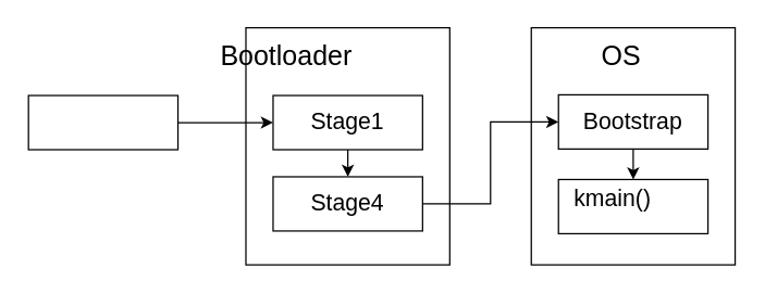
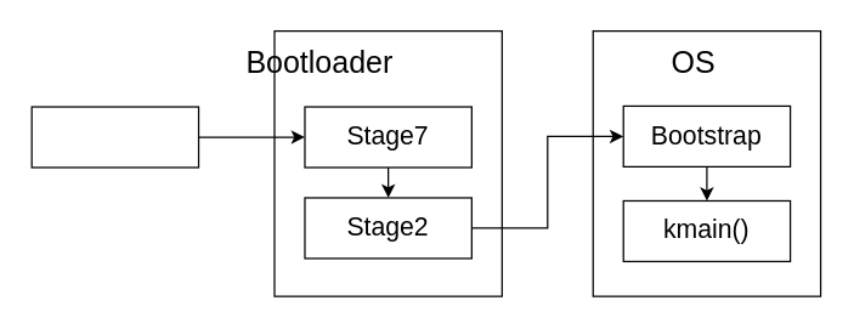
  <mxCell id="0" />
  <mxCell id="1" parent="0" />
  <mxCell id="2" value="" style="rounded=0;whiteSpace=wrap;html=1;" vertex="1" parent="1"><mxGeometry x="390" y="20" width="150" height="175" as="geometry" /></mxCell>
  <mxCell id="3" value="" style="rounded=0;whiteSpace=wrap;html=1;" vertex="1" parent="1"><mxGeometry x="180" y="20" width="150" height="175" as="geometry" /></mxCell>
  <mxCell id="4" style="edgeStyle=orthogonalEdgeStyle;rounded=0;orthogonalLoop=1;jettySize=auto;html=1;exitX=0.5;exitY=1;exitDx=0;exitDy=0;entryX=0.5;entryY=0;entryDx=0;entryDy=0;fontSize=17;" edge="1" parent="1" source="5" target="9"><mxGeometry relative="1" as="geometry" /></mxCell>
  <mxCell id="5" value="" style="rounded=0;whiteSpace=wrap;html=1;" vertex="1" parent="1"><mxGeometry x="200" y="70" width="110" height="40" as="geometry" /></mxCell>
  <mxCell id="6" value="&lt;div style=&quot;font-size: 20px;&quot;&gt;Bootloader&lt;/div&gt;" style="text;html=1;strokeColor=none;fillColor=none;align=center;verticalAlign=middle;whiteSpace=wrap;rounded=0;fontSize=20;" vertex="1" parent="1"><mxGeometry x="190" y="30" width="40" height="20" as="geometry" /></mxCell>
- <mxCell id="7" value="&lt;div style=&quot;font-size: 17px;&quot;&gt;Stage1&lt;/div&gt;" style="text;html=1;strokeColor=none;fillColor=none;align=center;verticalAlign=middle;whiteSpace=wrap;rounded=0;fontSize=17;" vertex="1" parent="1"><mxGeometry x="235" y="80" width="40" height="20" as="geometry" /></mxCell>
+ <mxCell id="7" value="&lt;div style=&quot;font-size: 17px;&quot;&gt;Stage7&lt;/div&gt;" style="text;html=1;strokeColor=none;fillColor=none;align=center;verticalAlign=middle;whiteSpace=wrap;rounded=0;fontSize=17;" vertex="1" parent="1"><mxGeometry x="235" y="80" width="40" height="20" as="geometry" /></mxCell>
  <mxCell id="8" style="edgeStyle=orthogonalEdgeStyle;rounded=0;orthogonalLoop=1;jettySize=auto;html=1;exitX=1;exitY=0.5;exitDx=0;exitDy=0;entryX=0;entryY=0.5;entryDx=0;entryDy=0;fontSize=17;" edge="1" parent="1" source="9" target="12"><mxGeometry relative="1" as="geometry" /></mxCell>
  <mxCell id="9" value="" style="rounded=0;whiteSpace=wrap;html=1;" vertex="1" parent="1"><mxGeometry x="200" y="130" width="110" height="40" as="geometry" /></mxCell>
- <mxCell id="10" value="&lt;div style=&quot;font-size: 17px&quot;&gt;Stage4&lt;/div&gt;" style="text;html=1;strokeColor=none;fillColor=none;align=center;verticalAlign=middle;whiteSpace=wrap;rounded=0;fontSize=17;" vertex="1" parent="1"><mxGeometry x="235" y="140" width="40" height="20" as="geometry" /></mxCell>
+ <mxCell id="10" value="&lt;div style=&quot;font-size: 17px&quot;&gt;Stage2&lt;/div&gt;" style="text;html=1;strokeColor=none;fillColor=none;align=center;verticalAlign=middle;whiteSpace=wrap;rounded=0;fontSize=17;" vertex="1" parent="1"><mxGeometry x="235" y="140" width="40" height="20" as="geometry" /></mxCell>
  <mxCell id="11" style="edgeStyle=orthogonalEdgeStyle;rounded=0;orthogonalLoop=1;jettySize=auto;html=1;exitX=0.5;exitY=1;exitDx=0;exitDy=0;entryX=0.5;entryY=0;entryDx=0;entryDy=0;fontSize=17;" edge="1" parent="1" source="12" target="17"><mxGeometry relative="1" as="geometry" /></mxCell>
  <mxCell id="12" value="" style="rounded=0;whiteSpace=wrap;html=1;" vertex="1" parent="1"><mxGeometry x="410" y="69.5" width="110" height="40" as="geometry" /></mxCell>
  <mxCell id="13" value="&lt;div&gt;Bootstrap&lt;br&gt;&lt;/div&gt;" style="text;html=1;strokeColor=none;fillColor=none;align=center;verticalAlign=middle;whiteSpace=wrap;rounded=0;fontSize=17;" vertex="1" parent="1"><mxGeometry x="445" y="79.5" width="40" height="20" as="geometry" /></mxCell>
  <mxCell id="14" value="" style="rounded=0;whiteSpace=wrap;html=1;" vertex="1" parent="1"><mxGeometry x="20" y="70" width="110" height="40" as="geometry" /></mxCell>
  <mxCell id="15" value="" style="endArrow=classic;html=1;fontSize=17;exitX=1;exitY=0.5;exitDx=0;exitDy=0;" edge="1" parent="1" source="14" target="5"><mxGeometry width="50" height="50" relative="1" as="geometry"><mxPoint x="130" y="235" as="sourcePoint" /><mxPoint x="180" y="185" as="targetPoint" /></mxGeometry></mxCell>
  <mxCell id="16" value="&lt;div&gt;OS&lt;/div&gt;" style="text;html=1;strokeColor=none;fillColor=none;align=left;verticalAlign=middle;whiteSpace=wrap;rounded=0;fontSize=20;" vertex="1" parent="1"><mxGeometry x="440" y="30" width="40" height="20" as="geometry" /></mxCell>
  <mxCell id="17" value="" style="rounded=0;whiteSpace=wrap;html=1;" vertex="1" parent="1"><mxGeometry x="410" y="132" width="110" height="40" as="geometry" /></mxCell>
- <mxCell id="18" value="&lt;div&gt;kmain()&lt;/div&gt;" style="text;html=1;strokeColor=none;fillColor=none;align=center;verticalAlign=middle;whiteSpace=wrap;rounded=0;fontSize=17;" vertex="1" parent="1"><mxGeometry x="430" y="137" width="40" height="20" as="geometry" /></mxCell>
+ <mxCell id="18" value="&lt;div&gt;kmain()&lt;/div&gt;" style="text;html=1;strokeColor=none;fillColor=none;align=center;verticalAlign=middle;whiteSpace=wrap;rounded=0;fontSize=17;" vertex="1" parent="1"><mxGeometry x="445" y="142" width="40" height="20" as="geometry" /></mxCell>
